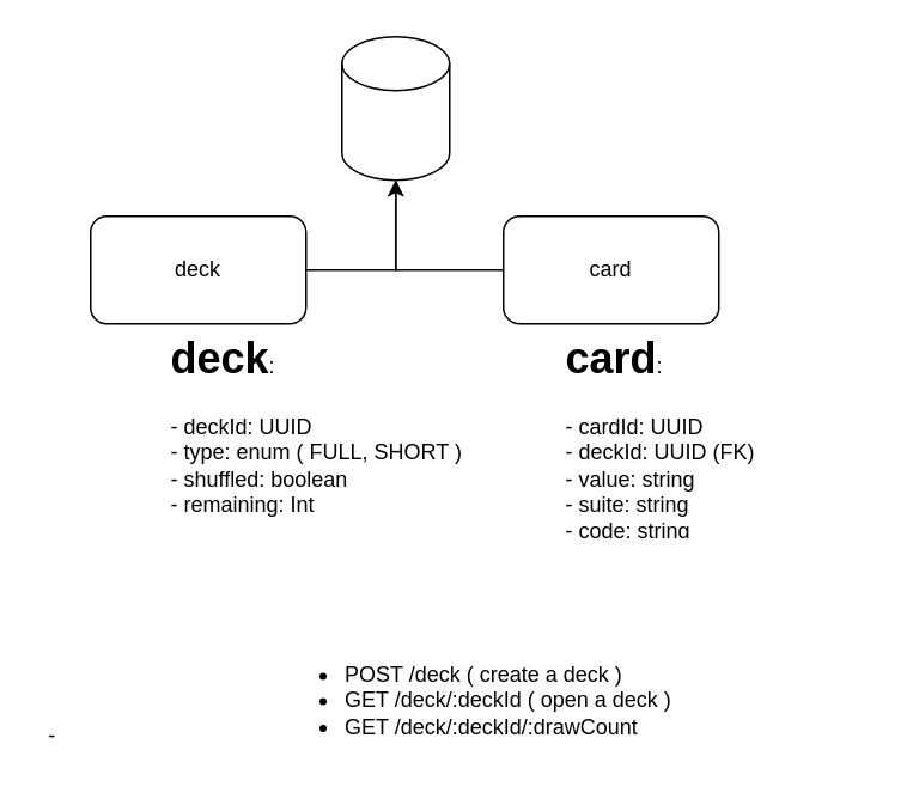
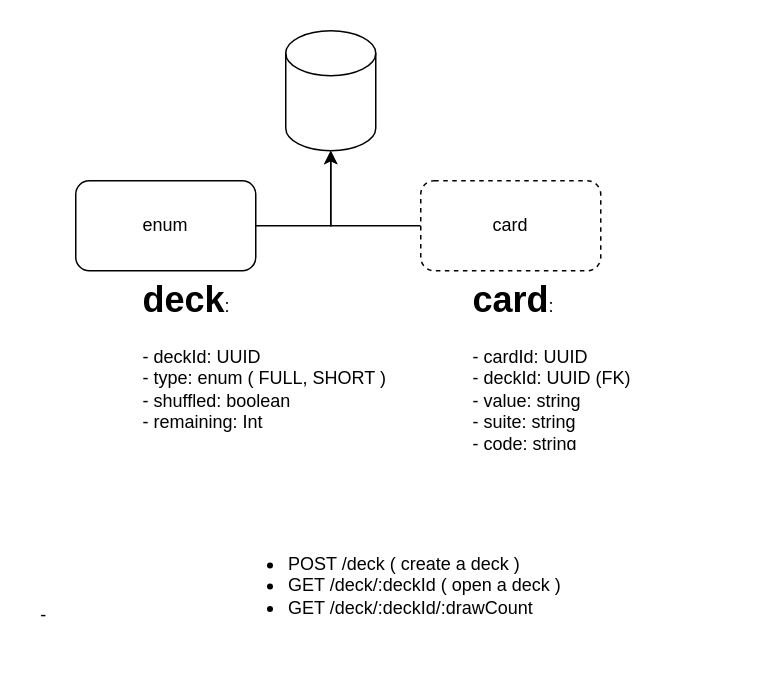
  <mxCell id="0" />
  <mxCell id="1" parent="0" />
  <mxCell id="2" style="edgeStyle=orthogonalEdgeStyle;rounded=0;orthogonalLoop=1;jettySize=auto;html=1;" edge="1" parent="1" source="3" target="8"><mxGeometry relative="1" as="geometry" /></mxCell>
- <mxCell id="3" value="deck" style="rounded=1;whiteSpace=wrap;html=1;" vertex="1" parent="1"><mxGeometry x="50" y="120" width="120" height="60" as="geometry" /></mxCell>
+ <mxCell id="3" value="enum" style="rounded=1;whiteSpace=wrap;html=1;" vertex="1" parent="1"><mxGeometry x="50" y="120" width="120" height="60" as="geometry" /></mxCell>
  <mxCell id="4" style="edgeStyle=orthogonalEdgeStyle;rounded=0;orthogonalLoop=1;jettySize=auto;html=1;" edge="1" parent="1" source="5" target="8"><mxGeometry relative="1" as="geometry" /></mxCell>
- <mxCell id="5" value="card" style="rounded=1;whiteSpace=wrap;html=1;" vertex="1" parent="1"><mxGeometry x="280" y="120" width="120" height="60" as="geometry" /></mxCell>
+ <mxCell id="5" value="card" style="rounded=1;whiteSpace=wrap;html=1;dashed=1;" vertex="1" parent="1"><mxGeometry x="280" y="120" width="120" height="60" as="geometry" /></mxCell>
  <mxCell id="6" value="&lt;h1&gt;&lt;span&gt;deck&lt;span style=&quot;font-size: 12px ; font-weight: 400&quot;&gt;:&lt;/span&gt;&lt;/span&gt;&lt;br&gt;&lt;/h1&gt;&lt;div&gt;&lt;span&gt;&lt;span style=&quot;font-size: 12px ; font-weight: 400&quot;&gt;- deckId: UUID&lt;/span&gt;&lt;/span&gt;&lt;/div&gt;&lt;div&gt;&lt;span&gt;&lt;span style=&quot;font-size: 12px ; font-weight: 400&quot;&gt;- type: enum ( FULL, SHORT )&lt;/span&gt;&lt;/span&gt;&lt;/div&gt;&lt;div&gt;&lt;span&gt;&lt;span style=&quot;font-size: 12px ; font-weight: 400&quot;&gt;- shuffled: boolean&lt;/span&gt;&lt;/span&gt;&lt;/div&gt;&lt;div&gt;&lt;span&gt;&lt;span style=&quot;font-size: 12px ; font-weight: 400&quot;&gt;- remaining: Int&lt;/span&gt;&lt;/span&gt;&lt;/div&gt;" style="text;html=1;strokeColor=none;fillColor=none;spacing=5;spacingTop=-20;whiteSpace=wrap;overflow=hidden;rounded=0;" vertex="1" parent="1"><mxGeometry x="90" y="180" width="180" height="120" as="geometry" /></mxCell>
  <mxCell id="7" value="&lt;h1&gt;&lt;span&gt;card&lt;span style=&quot;font-size: 12px ; font-weight: 400&quot;&gt;:&lt;/span&gt;&lt;/span&gt;&lt;br&gt;&lt;/h1&gt;&lt;div&gt;&lt;span&gt;&lt;span style=&quot;font-size: 12px ; font-weight: 400&quot;&gt;- cardId: UUID&lt;br&gt;- deckId: UUID (FK)&lt;/span&gt;&lt;/span&gt;&lt;/div&gt;&lt;div&gt;&lt;span&gt;&lt;span style=&quot;font-size: 12px ; font-weight: 400&quot;&gt;- value: string&lt;/span&gt;&lt;/span&gt;&lt;/div&gt;&lt;div&gt;&lt;span&gt;&lt;span style=&quot;font-size: 12px ; font-weight: 400&quot;&gt;- suite: string&lt;/span&gt;&lt;/span&gt;&lt;/div&gt;&lt;div&gt;&lt;span&gt;&lt;span style=&quot;font-size: 12px ; font-weight: 400&quot;&gt;- code: string&lt;/span&gt;&lt;/span&gt;&lt;/div&gt;" style="text;html=1;strokeColor=none;fillColor=none;spacing=5;spacingTop=-20;whiteSpace=wrap;overflow=hidden;rounded=0;" vertex="1" parent="1"><mxGeometry x="310" y="180" width="180" height="120" as="geometry" /></mxCell>
  <mxCell id="8" value="" style="shape=cylinder3;whiteSpace=wrap;html=1;boundedLbl=1;backgroundOutline=1;size=15;" vertex="1" parent="1"><mxGeometry x="190" y="20" width="60" height="80" as="geometry" /></mxCell>
  <mxCell id="9" value="-&amp;nbsp;" style="text;html=1;align=center;verticalAlign=middle;resizable=0;points=[];autosize=1;strokeColor=none;" vertex="1" parent="1"><mxGeometry x="20" y="400" width="20" height="20" as="geometry" /></mxCell>
  <mxCell id="10" value="&lt;ul&gt;&lt;li&gt;&lt;span&gt;POST /deck ( create a deck )&lt;br&gt;&lt;/span&gt;&lt;/li&gt;&lt;li&gt;&lt;span style=&quot;text-align: center&quot;&gt;GET /deck/:deckId ( o&lt;/span&gt;pen a deck )&lt;br style=&quot;text-align: center&quot;&gt;&lt;/li&gt;&lt;li&gt;&lt;span style=&quot;text-align: center&quot;&gt;GET /deck/:deckId/:drawCount&lt;/span&gt;&lt;/li&gt;&lt;/ul&gt;" style="text;strokeColor=none;fillColor=none;html=1;whiteSpace=wrap;verticalAlign=middle;overflow=hidden;" vertex="1" parent="1"><mxGeometry x="150" y="350" width="250" height="80" as="geometry" /></mxCell>
